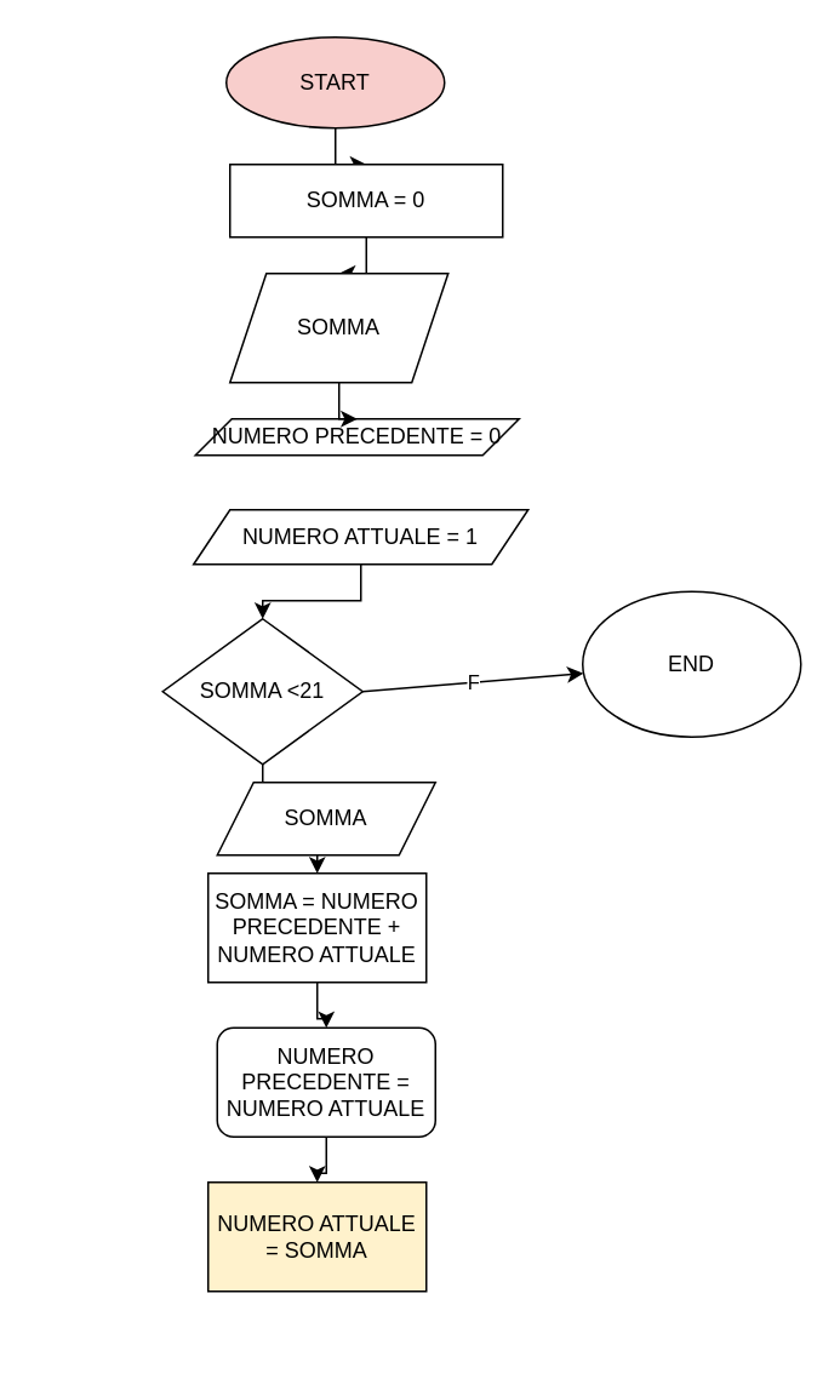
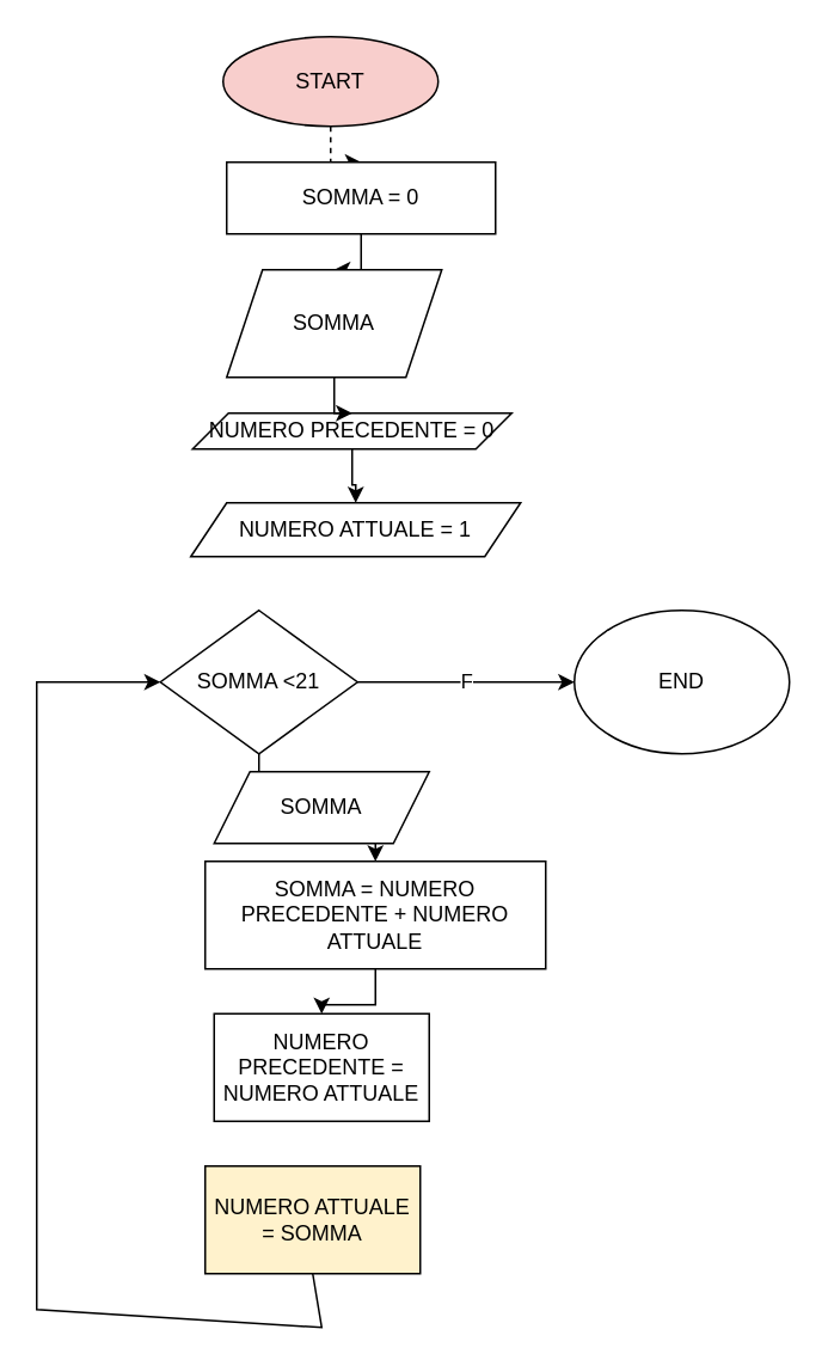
  <mxCell id="0" />
  <mxCell id="1" parent="0" />
- <mxCell id="2" style="edgeStyle=orthogonalEdgeStyle;rounded=0;orthogonalLoop=1;jettySize=auto;html=1;entryX=0.5;entryY=0;entryDx=0;entryDy=0;" edge="1" parent="1" source="3" target="9"><mxGeometry relative="1" as="geometry" /></mxCell>
+ <mxCell id="2" style="edgeStyle=orthogonalEdgeStyle;rounded=0;orthogonalLoop=1;jettySize=auto;html=1;entryX=0.5;entryY=0;entryDx=0;entryDy=0;dashed=1;" edge="1" parent="1" source="3" target="9"><mxGeometry relative="1" as="geometry" /></mxCell>
  <mxCell id="3" value="START" style="ellipse;whiteSpace=wrap;html=1;fillColor=#f8cecc;" vertex="1" parent="1"><mxGeometry x="124" y="20" width="120" height="50" as="geometry" /></mxCell>
+ <mxCell id="4" value="" style="edgeStyle=orthogonalEdgeStyle;rounded=0;orthogonalLoop=1;jettySize=auto;html=1;" edge="1" parent="1" source="5" target="7"><mxGeometry relative="1" as="geometry" /></mxCell>
  <mxCell id="5" value="NUMERO PRECEDENTE = 0" style="shape=parallelogram;perimeter=parallelogramPerimeter;whiteSpace=wrap;html=1;fixedSize=1;" vertex="1" parent="1"><mxGeometry x="107" y="230" width="178" height="20" as="geometry" /></mxCell>
- <mxCell id="6" style="edgeStyle=orthogonalEdgeStyle;rounded=0;orthogonalLoop=1;jettySize=auto;html=1;" edge="1" parent="1" source="7" target="13"><mxGeometry relative="1" as="geometry" /></mxCell>
  <mxCell id="7" value="NUMERO ATTUALE = 1" style="shape=parallelogram;perimeter=parallelogramPerimeter;whiteSpace=wrap;html=1;fixedSize=1;" vertex="1" parent="1"><mxGeometry x="106" y="280" width="184" height="30" as="geometry" /></mxCell>
  <mxCell id="8" style="edgeStyle=orthogonalEdgeStyle;rounded=0;orthogonalLoop=1;jettySize=auto;html=1;" edge="1" parent="1" source="9" target="11"><mxGeometry relative="1" as="geometry" /></mxCell>
  <mxCell id="9" value="SOMMA = 0" style="rounded=0;whiteSpace=wrap;html=1;" vertex="1" parent="1"><mxGeometry x="126" y="90" width="150" height="40" as="geometry" /></mxCell>
  <mxCell id="10" style="edgeStyle=orthogonalEdgeStyle;rounded=0;orthogonalLoop=1;jettySize=auto;html=1;" edge="1" parent="1" source="11" target="5"><mxGeometry relative="1" as="geometry" /></mxCell>
  <mxCell id="11" value="SOMMA" style="shape=parallelogram;perimeter=parallelogramPerimeter;whiteSpace=wrap;html=1;fixedSize=1;" vertex="1" parent="1"><mxGeometry x="126" y="150" width="120" height="60" as="geometry" /></mxCell>
  <mxCell id="12" value="V" style="edgeStyle=orthogonalEdgeStyle;rounded=0;orthogonalLoop=1;jettySize=auto;html=1;" edge="1" parent="1" source="13" target="15"><mxGeometry relative="1" as="geometry" /></mxCell>
  <mxCell id="13" value="SOMMA &amp;lt;21" style="rhombus;whiteSpace=wrap;html=1;" vertex="1" parent="1"><mxGeometry x="89" y="340" width="110" height="80" as="geometry" /></mxCell>
  <mxCell id="14" style="edgeStyle=orthogonalEdgeStyle;rounded=0;orthogonalLoop=1;jettySize=auto;html=1;" edge="1" parent="1" source="15" target="17"><mxGeometry relative="1" as="geometry" /></mxCell>
- <mxCell id="15" value="SOMMA = NUMERO PRECEDENTE + NUMERO ATTUALE" style="rounded=0;whiteSpace=wrap;html=1;" vertex="1" parent="1"><mxGeometry x="114" y="480" width="120" height="60" as="geometry" /></mxCell>
- <mxCell id="16" style="edgeStyle=orthogonalEdgeStyle;rounded=0;orthogonalLoop=1;jettySize=auto;html=1;" edge="1" parent="1" source="17" target="18"><mxGeometry relative="1" as="geometry" /></mxCell>
- <mxCell id="17" value="NUMERO PRECEDENTE = NUMERO ATTUALE" style="whiteSpace=wrap;html=1;rounded=1;" vertex="1" parent="1"><mxGeometry x="119" y="565" width="120" height="60" as="geometry" /></mxCell>
+ <mxCell id="15" value="SOMMA = NUMERO PRECEDENTE + NUMERO ATTUALE" style="rounded=0;whiteSpace=wrap;html=1;" vertex="1" parent="1"><mxGeometry x="114" y="480" width="190" height="60" as="geometry" /></mxCell>
+ <mxCell id="17" value="NUMERO PRECEDENTE = NUMERO ATTUALE" style="rounded=0;whiteSpace=wrap;html=1;" vertex="1" parent="1"><mxGeometry x="119" y="565" width="120" height="60" as="geometry" /></mxCell>
  <mxCell id="18" value="NUMERO ATTUALE = SOMMA" style="rounded=0;whiteSpace=wrap;html=1;fillColor=#fff2cc;" vertex="1" parent="1"><mxGeometry x="114" y="650" width="120" height="60" as="geometry" /></mxCell>
+ <mxCell id="19" value="" style="endArrow=classic;html=1;rounded=0;exitX=0.5;exitY=1;exitDx=0;exitDy=0;" edge="1" parent="1" source="18" target="13"><mxGeometry width="50" height="50" relative="1" as="geometry"><mxPoint x="160" y="580" as="sourcePoint" /><mxPoint x="30" y="330" as="targetPoint" /><Array as="points"><mxPoint x="179" y="740" /><mxPoint x="20" y="730" /><mxPoint x="20" y="380" /></Array></mxGeometry></mxCell>
  <mxCell id="20" value="SOMMA" style="shape=parallelogram;perimeter=parallelogramPerimeter;whiteSpace=wrap;html=1;fixedSize=1;" vertex="1" parent="1"><mxGeometry x="119" y="430" width="120" height="40" as="geometry" /></mxCell>
  <mxCell id="21" value="F" style="endArrow=classic;html=1;rounded=0;exitX=1;exitY=0.5;exitDx=0;exitDy=0;" edge="1" parent="1" source="13" target="22"><mxGeometry width="50" height="50" relative="1" as="geometry"><mxPoint x="60" y="540" as="sourcePoint" /><mxPoint x="380" y="380" as="targetPoint" /></mxGeometry></mxCell>
- <mxCell id="22" value="END" style="ellipse;whiteSpace=wrap;html=1;" vertex="1" parent="1"><mxGeometry x="320" y="325" width="120" height="80" as="geometry" /></mxCell>
+ <mxCell id="22" value="END" style="ellipse;whiteSpace=wrap;html=1;" vertex="1" parent="1"><mxGeometry x="320" y="340" width="120" height="80" as="geometry" /></mxCell>
